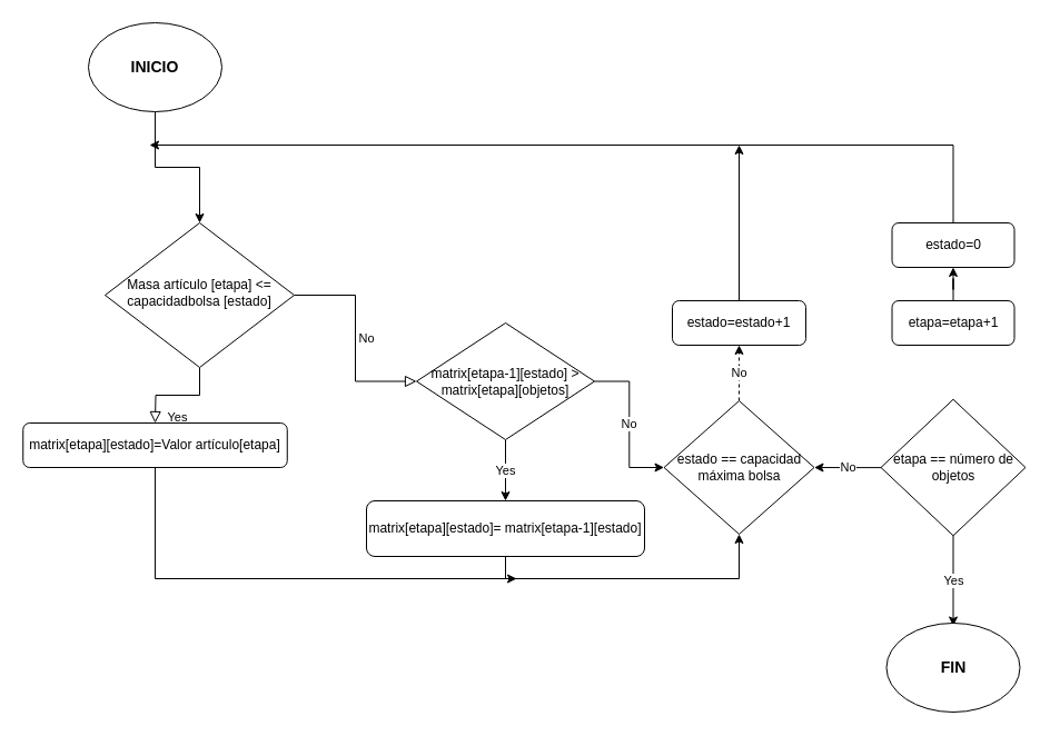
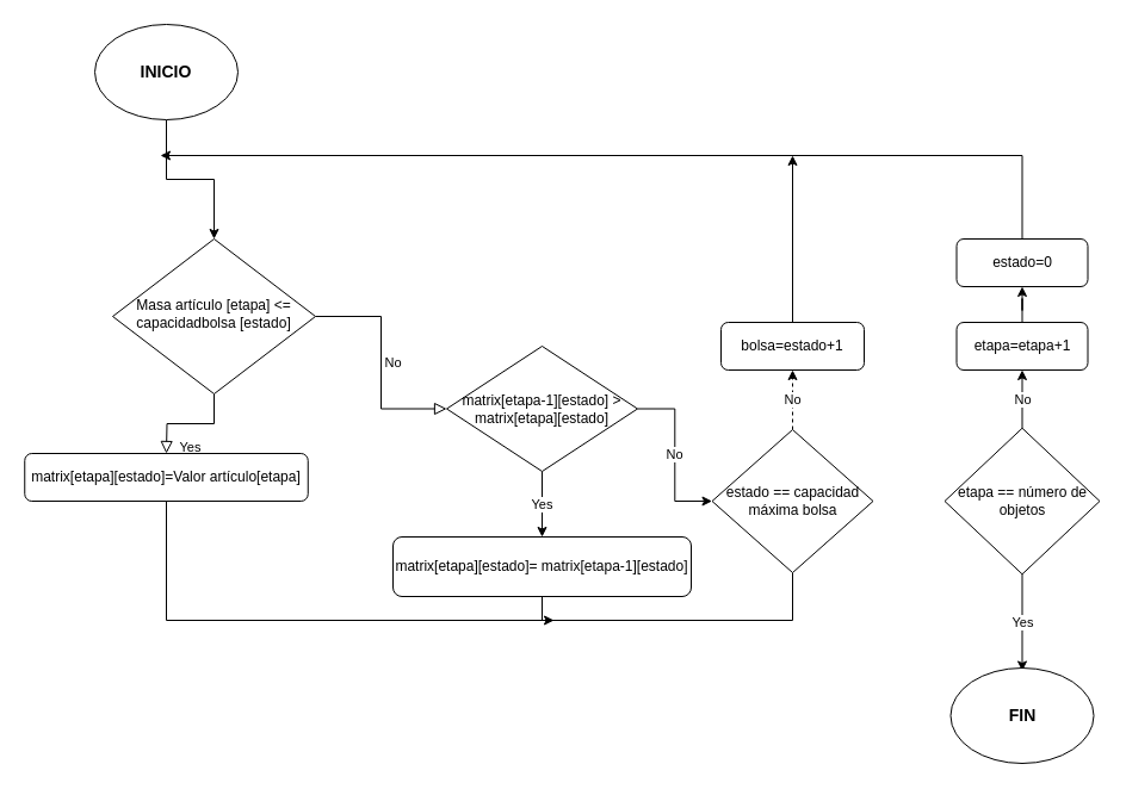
  <mxCell id="0" />
  <mxCell id="1" parent="0" />
  <mxCell id="2" value="Yes" style="rounded=0;html=1;jettySize=auto;orthogonalLoop=1;fontSize=11;endArrow=block;endFill=0;endSize=8;strokeWidth=1;shadow=0;labelBackgroundColor=none;edgeStyle=orthogonalEdgeStyle;" parent="1" source="4" edge="1"><mxGeometry y="20" relative="1" as="geometry"><mxPoint as="offset" /><mxPoint x="139" y="380" as="targetPoint" /></mxGeometry></mxCell>
  <mxCell id="3" value="No" style="edgeStyle=orthogonalEdgeStyle;rounded=0;html=1;jettySize=auto;orthogonalLoop=1;fontSize=11;endArrow=block;endFill=0;endSize=8;strokeWidth=1;shadow=0;labelBackgroundColor=none;entryX=0;entryY=0.5;entryDx=0;entryDy=0;" parent="1" source="4" edge="1" target="11"><mxGeometry y="10" relative="1" as="geometry"><mxPoint as="offset" /><mxPoint x="374" y="265" as="targetPoint" /></mxGeometry></mxCell>
  <mxCell id="4" value="Masa artículo [etapa] &amp;lt;= capacidadbolsa [estado]" style="rhombus;whiteSpace=wrap;html=1;shadow=0;fontFamily=Helvetica;fontSize=12;align=center;strokeWidth=1;spacing=6;spacingTop=-4;" parent="1" vertex="1"><mxGeometry x="94" y="200" width="170" height="130" as="geometry" /></mxCell>
  <mxCell id="5" value="" style="edgeStyle=orthogonalEdgeStyle;rounded=0;orthogonalLoop=1;jettySize=auto;html=1;" edge="1" parent="1" source="6"><mxGeometry relative="1" as="geometry"><mxPoint x="664" y="130" as="targetPoint" /></mxGeometry></mxCell>
- <mxCell id="6" value="estado=estado+1" style="rounded=1;whiteSpace=wrap;html=1;fontSize=12;glass=0;strokeWidth=1;shadow=0;" parent="1" vertex="1"><mxGeometry x="604" y="270" width="120" height="40" as="geometry" /></mxCell>
+ <mxCell id="6" value="bolsa=estado+1" style="rounded=1;whiteSpace=wrap;html=1;fontSize=12;glass=0;strokeWidth=1;shadow=0;" parent="1" vertex="1"><mxGeometry x="604" y="270" width="120" height="40" as="geometry" /></mxCell>
  <mxCell id="7" style="edgeStyle=orthogonalEdgeStyle;rounded=0;orthogonalLoop=1;jettySize=auto;html=1;exitX=0.5;exitY=1;exitDx=0;exitDy=0;" parent="1" source="8" edge="1"><mxGeometry relative="1" as="geometry"><mxPoint x="464" y="520" as="targetPoint" /><Array as="points"><mxPoint x="139" y="520" /></Array></mxGeometry></mxCell>
  <mxCell id="8" value="matrix[etapa][estado]=Valor artículo[etapa]" style="rounded=1;whiteSpace=wrap;html=1;" parent="1" vertex="1"><mxGeometry x="20.25" y="380" width="237.5" height="40" as="geometry" /></mxCell>
  <mxCell id="9" value="Yes" style="edgeStyle=orthogonalEdgeStyle;rounded=0;orthogonalLoop=1;jettySize=auto;html=1;entryX=0.5;entryY=0;entryDx=0;entryDy=0;" parent="1" source="11" edge="1" target="13"><mxGeometry relative="1" as="geometry"><mxPoint x="454" y="397.5" as="targetPoint" /></mxGeometry></mxCell>
  <mxCell id="10" value="No" style="edgeStyle=orthogonalEdgeStyle;rounded=0;orthogonalLoop=1;jettySize=auto;html=1;entryX=0;entryY=0.5;entryDx=0;entryDy=0;" edge="1" parent="1" source="11" target="15"><mxGeometry relative="1" as="geometry"><mxPoint x="614" y="342.5" as="targetPoint" /></mxGeometry></mxCell>
- <mxCell id="11" value="matrix[etapa-1][estado] &amp;gt; matrix[etapa][objetos]" style="rhombus;whiteSpace=wrap;html=1;" parent="1" vertex="1"><mxGeometry x="374" y="290" width="160" height="105" as="geometry" /></mxCell>
- <mxCell id="12" value="" style="edgeStyle=orthogonalEdgeStyle;rounded=0;orthogonalLoop=1;jettySize=auto;html=1;entryX=0.5;entryY=1;entryDx=0;entryDy=0;" parent="1" source="13" target="15" edge="1"><mxGeometry relative="1" as="geometry"><mxPoint x="454" y="530" as="targetPoint" /><Array as="points"><mxPoint x="454" y="520" /><mxPoint x="664" y="520" /></Array></mxGeometry></mxCell>
+ <mxCell id="11" value="matrix[etapa-1][estado] &amp;gt; matrix[etapa][estado]" style="rhombus;whiteSpace=wrap;html=1;" parent="1" vertex="1"><mxGeometry x="374" y="290" width="160" height="105" as="geometry" /></mxCell>
+ <mxCell id="12" value="" style="edgeStyle=orthogonalEdgeStyle;rounded=0;orthogonalLoop=1;jettySize=auto;html=1;entryX=0.5;entryY=1;entryDx=0;entryDy=0;endArrow=none;" parent="1" source="13" target="15" edge="1"><mxGeometry relative="1" as="geometry"><mxPoint x="454" y="530" as="targetPoint" /><Array as="points"><mxPoint x="454" y="520" /><mxPoint x="664" y="520" /></Array></mxGeometry></mxCell>
  <mxCell id="13" value="matrix[etapa][estado]= matrix[etapa-1][estado]" style="rounded=1;whiteSpace=wrap;html=1;" parent="1" vertex="1"><mxGeometry x="329" y="450" width="250" height="50" as="geometry" /></mxCell>
  <mxCell id="14" value="No" style="edgeStyle=orthogonalEdgeStyle;rounded=0;orthogonalLoop=1;jettySize=auto;html=1;dashed=1;" edge="1" parent="1" source="15" target="6"><mxGeometry relative="1" as="geometry" /></mxCell>
  <mxCell id="15" value="estado == capacidad máxima bolsa" style="rhombus;whiteSpace=wrap;html=1;" vertex="1" parent="1"><mxGeometry x="596.5" y="360" width="135" height="120" as="geometry" /></mxCell>
  <mxCell id="16" value="" style="edgeStyle=orthogonalEdgeStyle;rounded=0;orthogonalLoop=1;jettySize=auto;html=1;" edge="1" parent="1" source="17" target="19"><mxGeometry relative="1" as="geometry" /></mxCell>
  <mxCell id="17" value="etapa=etapa+1" style="rounded=1;whiteSpace=wrap;html=1;" vertex="1" parent="1"><mxGeometry x="801.5" y="270" width="110" height="40" as="geometry" /></mxCell>
  <mxCell id="18" value="" style="edgeStyle=orthogonalEdgeStyle;rounded=0;orthogonalLoop=1;jettySize=auto;html=1;exitX=0.5;exitY=0;exitDx=0;exitDy=0;" edge="1" parent="1" source="19"><mxGeometry relative="1" as="geometry"><mxPoint x="857" y="170" as="sourcePoint" /><mxPoint x="134" y="130" as="targetPoint" /><Array as="points"><mxPoint x="857" y="130" /></Array></mxGeometry></mxCell>
  <mxCell id="19" value="estado=0" style="rounded=1;whiteSpace=wrap;html=1;" vertex="1" parent="1"><mxGeometry x="801.5" y="200" width="110" height="40" as="geometry" /></mxCell>
  <mxCell id="20" value="" style="edgeStyle=orthogonalEdgeStyle;rounded=0;orthogonalLoop=1;jettySize=auto;html=1;" edge="1" parent="1" source="21" target="4"><mxGeometry relative="1" as="geometry" /></mxCell>
  <mxCell id="21" value="&lt;b&gt;&lt;font style=&quot;font-size: 14px&quot;&gt;INICIO&lt;/font&gt;&lt;/b&gt;" style="ellipse;whiteSpace=wrap;html=1;" vertex="1" parent="1"><mxGeometry x="79" y="20" width="120" height="80" as="geometry" /></mxCell>
- <mxCell id="22" value="No" style="edgeStyle=orthogonalEdgeStyle;rounded=0;orthogonalLoop=1;jettySize=auto;html=1;" edge="1" parent="1" source="24" target="15"><mxGeometry relative="1" as="geometry" /></mxCell>
+ <mxCell id="22" value="No" style="edgeStyle=orthogonalEdgeStyle;rounded=0;orthogonalLoop=1;jettySize=auto;html=1;" edge="1" parent="1" source="24" target="17"><mxGeometry relative="1" as="geometry" /></mxCell>
  <mxCell id="23" value="Yes" style="edgeStyle=orthogonalEdgeStyle;rounded=0;orthogonalLoop=1;jettySize=auto;html=1;" edge="1" parent="1" source="24"><mxGeometry relative="1" as="geometry"><mxPoint x="856.5" y="562.5" as="targetPoint" /></mxGeometry></mxCell>
  <mxCell id="24" value="etapa == número de objetos" style="rhombus;whiteSpace=wrap;html=1;" vertex="1" parent="1"><mxGeometry x="791.5" y="358.75" width="130" height="122.5" as="geometry" /></mxCell>
  <mxCell id="25" value="&lt;b&gt;&lt;font style=&quot;font-size: 14px&quot;&gt;FIN&lt;/font&gt;&lt;/b&gt;" style="ellipse;whiteSpace=wrap;html=1;" vertex="1" parent="1"><mxGeometry x="796.5" y="560" width="120" height="80" as="geometry" /></mxCell>
